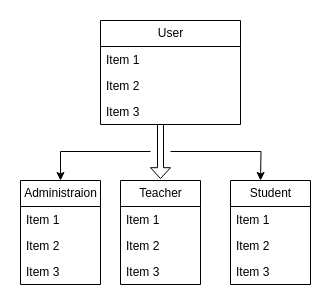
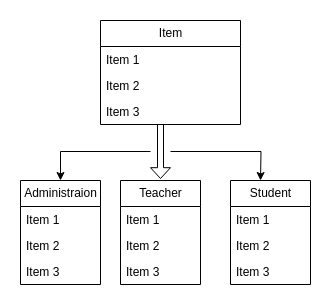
  <mxCell id="0" />
  <mxCell id="1" parent="0" />
- <mxCell id="2" value="User" style="swimlane;fontStyle=0;childLayout=stackLayout;horizontal=1;startSize=26;fillColor=none;horizontalStack=0;resizeParent=1;resizeParentMax=0;resizeLast=0;collapsible=1;marginBottom=0;html=1;" vertex="1" parent="1"><mxGeometry x="100" y="20" width="140" height="104" as="geometry" /></mxCell>
+ <mxCell id="2" value="Item" style="swimlane;fontStyle=0;childLayout=stackLayout;horizontal=1;startSize=26;fillColor=none;horizontalStack=0;resizeParent=1;resizeParentMax=0;resizeLast=0;collapsible=1;marginBottom=0;html=1;" vertex="1" parent="1"><mxGeometry x="100" y="20" width="140" height="104" as="geometry" /></mxCell>
  <mxCell id="3" value="Item 1" style="text;strokeColor=none;fillColor=none;align=left;verticalAlign=top;spacingLeft=4;spacingRight=4;overflow=hidden;rotatable=0;points=[[0,0.5],[1,0.5]];portConstraint=eastwest;whiteSpace=wrap;html=1;" vertex="1" parent="2"><mxGeometry y="26" width="140" height="26" as="geometry" /></mxCell>
  <mxCell id="4" value="Item 2" style="text;strokeColor=none;fillColor=none;align=left;verticalAlign=top;spacingLeft=4;spacingRight=4;overflow=hidden;rotatable=0;points=[[0,0.5],[1,0.5]];portConstraint=eastwest;whiteSpace=wrap;html=1;" vertex="1" parent="2"><mxGeometry y="52" width="140" height="26" as="geometry" /></mxCell>
  <mxCell id="5" value="Item 3" style="text;strokeColor=none;fillColor=none;align=left;verticalAlign=top;spacingLeft=4;spacingRight=4;overflow=hidden;rotatable=0;points=[[0,0.5],[1,0.5]];portConstraint=eastwest;whiteSpace=wrap;html=1;" vertex="1" parent="2"><mxGeometry y="78" width="140" height="26" as="geometry" /></mxCell>
  <mxCell id="6" value="Administraion" style="swimlane;fontStyle=0;childLayout=stackLayout;horizontal=1;startSize=26;fillColor=none;horizontalStack=0;resizeParent=1;resizeParentMax=0;resizeLast=0;collapsible=1;marginBottom=0;html=1;" vertex="1" parent="1"><mxGeometry x="20" y="180" width="80" height="104" as="geometry" /></mxCell>
  <mxCell id="7" value="Item 1" style="text;strokeColor=none;fillColor=none;align=left;verticalAlign=top;spacingLeft=4;spacingRight=4;overflow=hidden;rotatable=0;points=[[0,0.5],[1,0.5]];portConstraint=eastwest;whiteSpace=wrap;html=1;" vertex="1" parent="6"><mxGeometry y="26" width="80" height="26" as="geometry" /></mxCell>
  <mxCell id="8" value="Item 2" style="text;strokeColor=none;fillColor=none;align=left;verticalAlign=top;spacingLeft=4;spacingRight=4;overflow=hidden;rotatable=0;points=[[0,0.5],[1,0.5]];portConstraint=eastwest;whiteSpace=wrap;html=1;" vertex="1" parent="6"><mxGeometry y="52" width="80" height="26" as="geometry" /></mxCell>
  <mxCell id="9" value="Item 3" style="text;strokeColor=none;fillColor=none;align=left;verticalAlign=top;spacingLeft=4;spacingRight=4;overflow=hidden;rotatable=0;points=[[0,0.5],[1,0.5]];portConstraint=eastwest;whiteSpace=wrap;html=1;" vertex="1" parent="6"><mxGeometry y="78" width="80" height="26" as="geometry" /></mxCell>
  <mxCell id="10" value="Teacher" style="swimlane;fontStyle=0;childLayout=stackLayout;horizontal=1;startSize=26;fillColor=none;horizontalStack=0;resizeParent=1;resizeParentMax=0;resizeLast=0;collapsible=1;marginBottom=0;html=1;" vertex="1" parent="1"><mxGeometry x="120" y="180" width="80" height="104" as="geometry" /></mxCell>
  <mxCell id="11" value="Item 1" style="text;strokeColor=none;fillColor=none;align=left;verticalAlign=top;spacingLeft=4;spacingRight=4;overflow=hidden;rotatable=0;points=[[0,0.5],[1,0.5]];portConstraint=eastwest;whiteSpace=wrap;html=1;" vertex="1" parent="10"><mxGeometry y="26" width="80" height="26" as="geometry" /></mxCell>
  <mxCell id="12" value="Item 2" style="text;strokeColor=none;fillColor=none;align=left;verticalAlign=top;spacingLeft=4;spacingRight=4;overflow=hidden;rotatable=0;points=[[0,0.5],[1,0.5]];portConstraint=eastwest;whiteSpace=wrap;html=1;" vertex="1" parent="10"><mxGeometry y="52" width="80" height="26" as="geometry" /></mxCell>
  <mxCell id="13" value="Item 3" style="text;strokeColor=none;fillColor=none;align=left;verticalAlign=top;spacingLeft=4;spacingRight=4;overflow=hidden;rotatable=0;points=[[0,0.5],[1,0.5]];portConstraint=eastwest;whiteSpace=wrap;html=1;" vertex="1" parent="10"><mxGeometry y="78" width="80" height="26" as="geometry" /></mxCell>
  <mxCell id="14" value="Student" style="swimlane;fontStyle=0;childLayout=stackLayout;horizontal=1;startSize=26;fillColor=none;horizontalStack=0;resizeParent=1;resizeParentMax=0;resizeLast=0;collapsible=1;marginBottom=0;html=1;" vertex="1" parent="1"><mxGeometry x="230" y="180" width="80" height="104" as="geometry" /></mxCell>
  <mxCell id="15" value="Item 1" style="text;strokeColor=none;fillColor=none;align=left;verticalAlign=top;spacingLeft=4;spacingRight=4;overflow=hidden;rotatable=0;points=[[0,0.5],[1,0.5]];portConstraint=eastwest;whiteSpace=wrap;html=1;" vertex="1" parent="14"><mxGeometry y="26" width="80" height="26" as="geometry" /></mxCell>
  <mxCell id="16" value="Item 2" style="text;strokeColor=none;fillColor=none;align=left;verticalAlign=top;spacingLeft=4;spacingRight=4;overflow=hidden;rotatable=0;points=[[0,0.5],[1,0.5]];portConstraint=eastwest;whiteSpace=wrap;html=1;" vertex="1" parent="14"><mxGeometry y="52" width="80" height="26" as="geometry" /></mxCell>
  <mxCell id="17" value="Item 3" style="text;strokeColor=none;fillColor=none;align=left;verticalAlign=top;spacingLeft=4;spacingRight=4;overflow=hidden;rotatable=0;points=[[0,0.5],[1,0.5]];portConstraint=eastwest;whiteSpace=wrap;html=1;" vertex="1" parent="14"><mxGeometry y="78" width="80" height="26" as="geometry" /></mxCell>
  <mxCell id="18" value="" style="edgeStyle=orthogonalEdgeStyle;rounded=0;orthogonalLoop=1;jettySize=auto;html=1;" edge="1" parent="1" source="20"><mxGeometry relative="1" as="geometry"><mxPoint x="260" y="180" as="targetPoint" /></mxGeometry></mxCell>
  <mxCell id="19" style="edgeStyle=orthogonalEdgeStyle;rounded=0;orthogonalLoop=1;jettySize=auto;html=1;entryX=0.5;entryY=0;entryDx=0;entryDy=0;" edge="1" parent="1" source="20" target="6"><mxGeometry relative="1" as="geometry"><mxPoint x="60" y="170" as="targetPoint" /></mxGeometry></mxCell>
  <mxCell id="20" value="" style="shape=singleArrow;direction=north;whiteSpace=wrap;html=1;rotation=-180;" vertex="1" parent="1"><mxGeometry x="150" y="124" width="20" height="54" as="geometry" /></mxCell>
